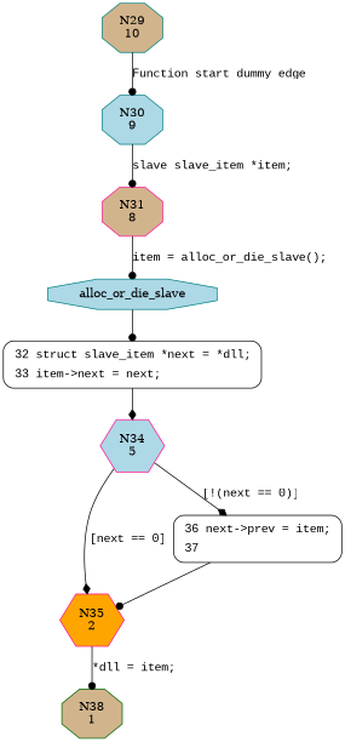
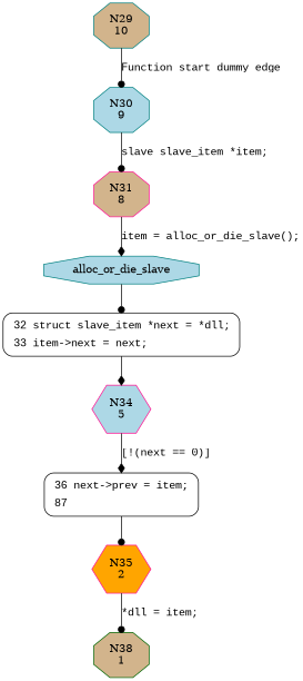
  digraph {
    node [color=teal fillcolor=tan shape=octagon style=filled]
    edge [arrowhead=dot fontname="Courier New"]
    n1 [label="N29\n10"]
    n2 [fillcolor=lightblue label="N30\n9"]
    n3 [color=deeppink label="N31\n8"]
    n4 [fillcolor=lightblue label=alloc_or_die_slave]
    n5 [fillcolor=white fontname="Courier New" label=<<table border="0" cellborder="0" cellpadding="3" bgcolor="white"><tr><td align="right">32</td><td align="left">struct slave_item *next = *dll;</td></tr><tr><td align="right">33</td><td align="left">item-&gt;next = next;</td></tr></table>> penwidth=1 shape=Mrecord style="filled,bold" color=""]
    n6 [color=deeppink fillcolor=lightblue label="N34\n5" shape=hexagon]
    n7 [color=deeppink fillcolor=orange label="N35\n2" shape=hexagon]
-   n8 [fillcolor=white fontname="Courier New" label=<<table border="0" cellborder="0" cellpadding="3" bgcolor="white"><tr><td align="right">36</td><td align="left">next-&gt;prev = item;</td></tr><tr><td align="right">37</td><td align="left"></td></tr></table>> penwidth=1 shape=Mrecord style="filled,bold" color=""]
+   n8 [fillcolor=white fontname="Courier New" label=<<table border="0" cellborder="0" cellpadding="3" bgcolor="white"><tr><td align="right">36</td><td align="left">next-&gt;prev = item;</td></tr><tr><td align="right">87</td><td align="left"></td></tr></table>> penwidth=1 shape=Mrecord style="filled,bold" color=""]
    n9 [color=darkgreen label="N38\n1"]
    n1 -> n2 [label="Function start dummy edge"]
    n2 -> n3 [label="slave slave_item *item;"]
-   n3 -> n4 [label="item = alloc_or_die_slave();"]
+   n3 -> n4 [arrowhead=diamond label="item = alloc_or_die_slave();"]
    n4 -> n5
    n5 -> n6 [arrowhead=diamond fontname=""]
-   n6 -> n7 [arrowhead=diamond label="[next == 0]"]
    n6 -> n8 [arrowhead=diamond label="[!(next == 0)]"]
    n7 -> n9 [label="*dll = item;"]
    n8 -> n7 [fontname=""]
  }
